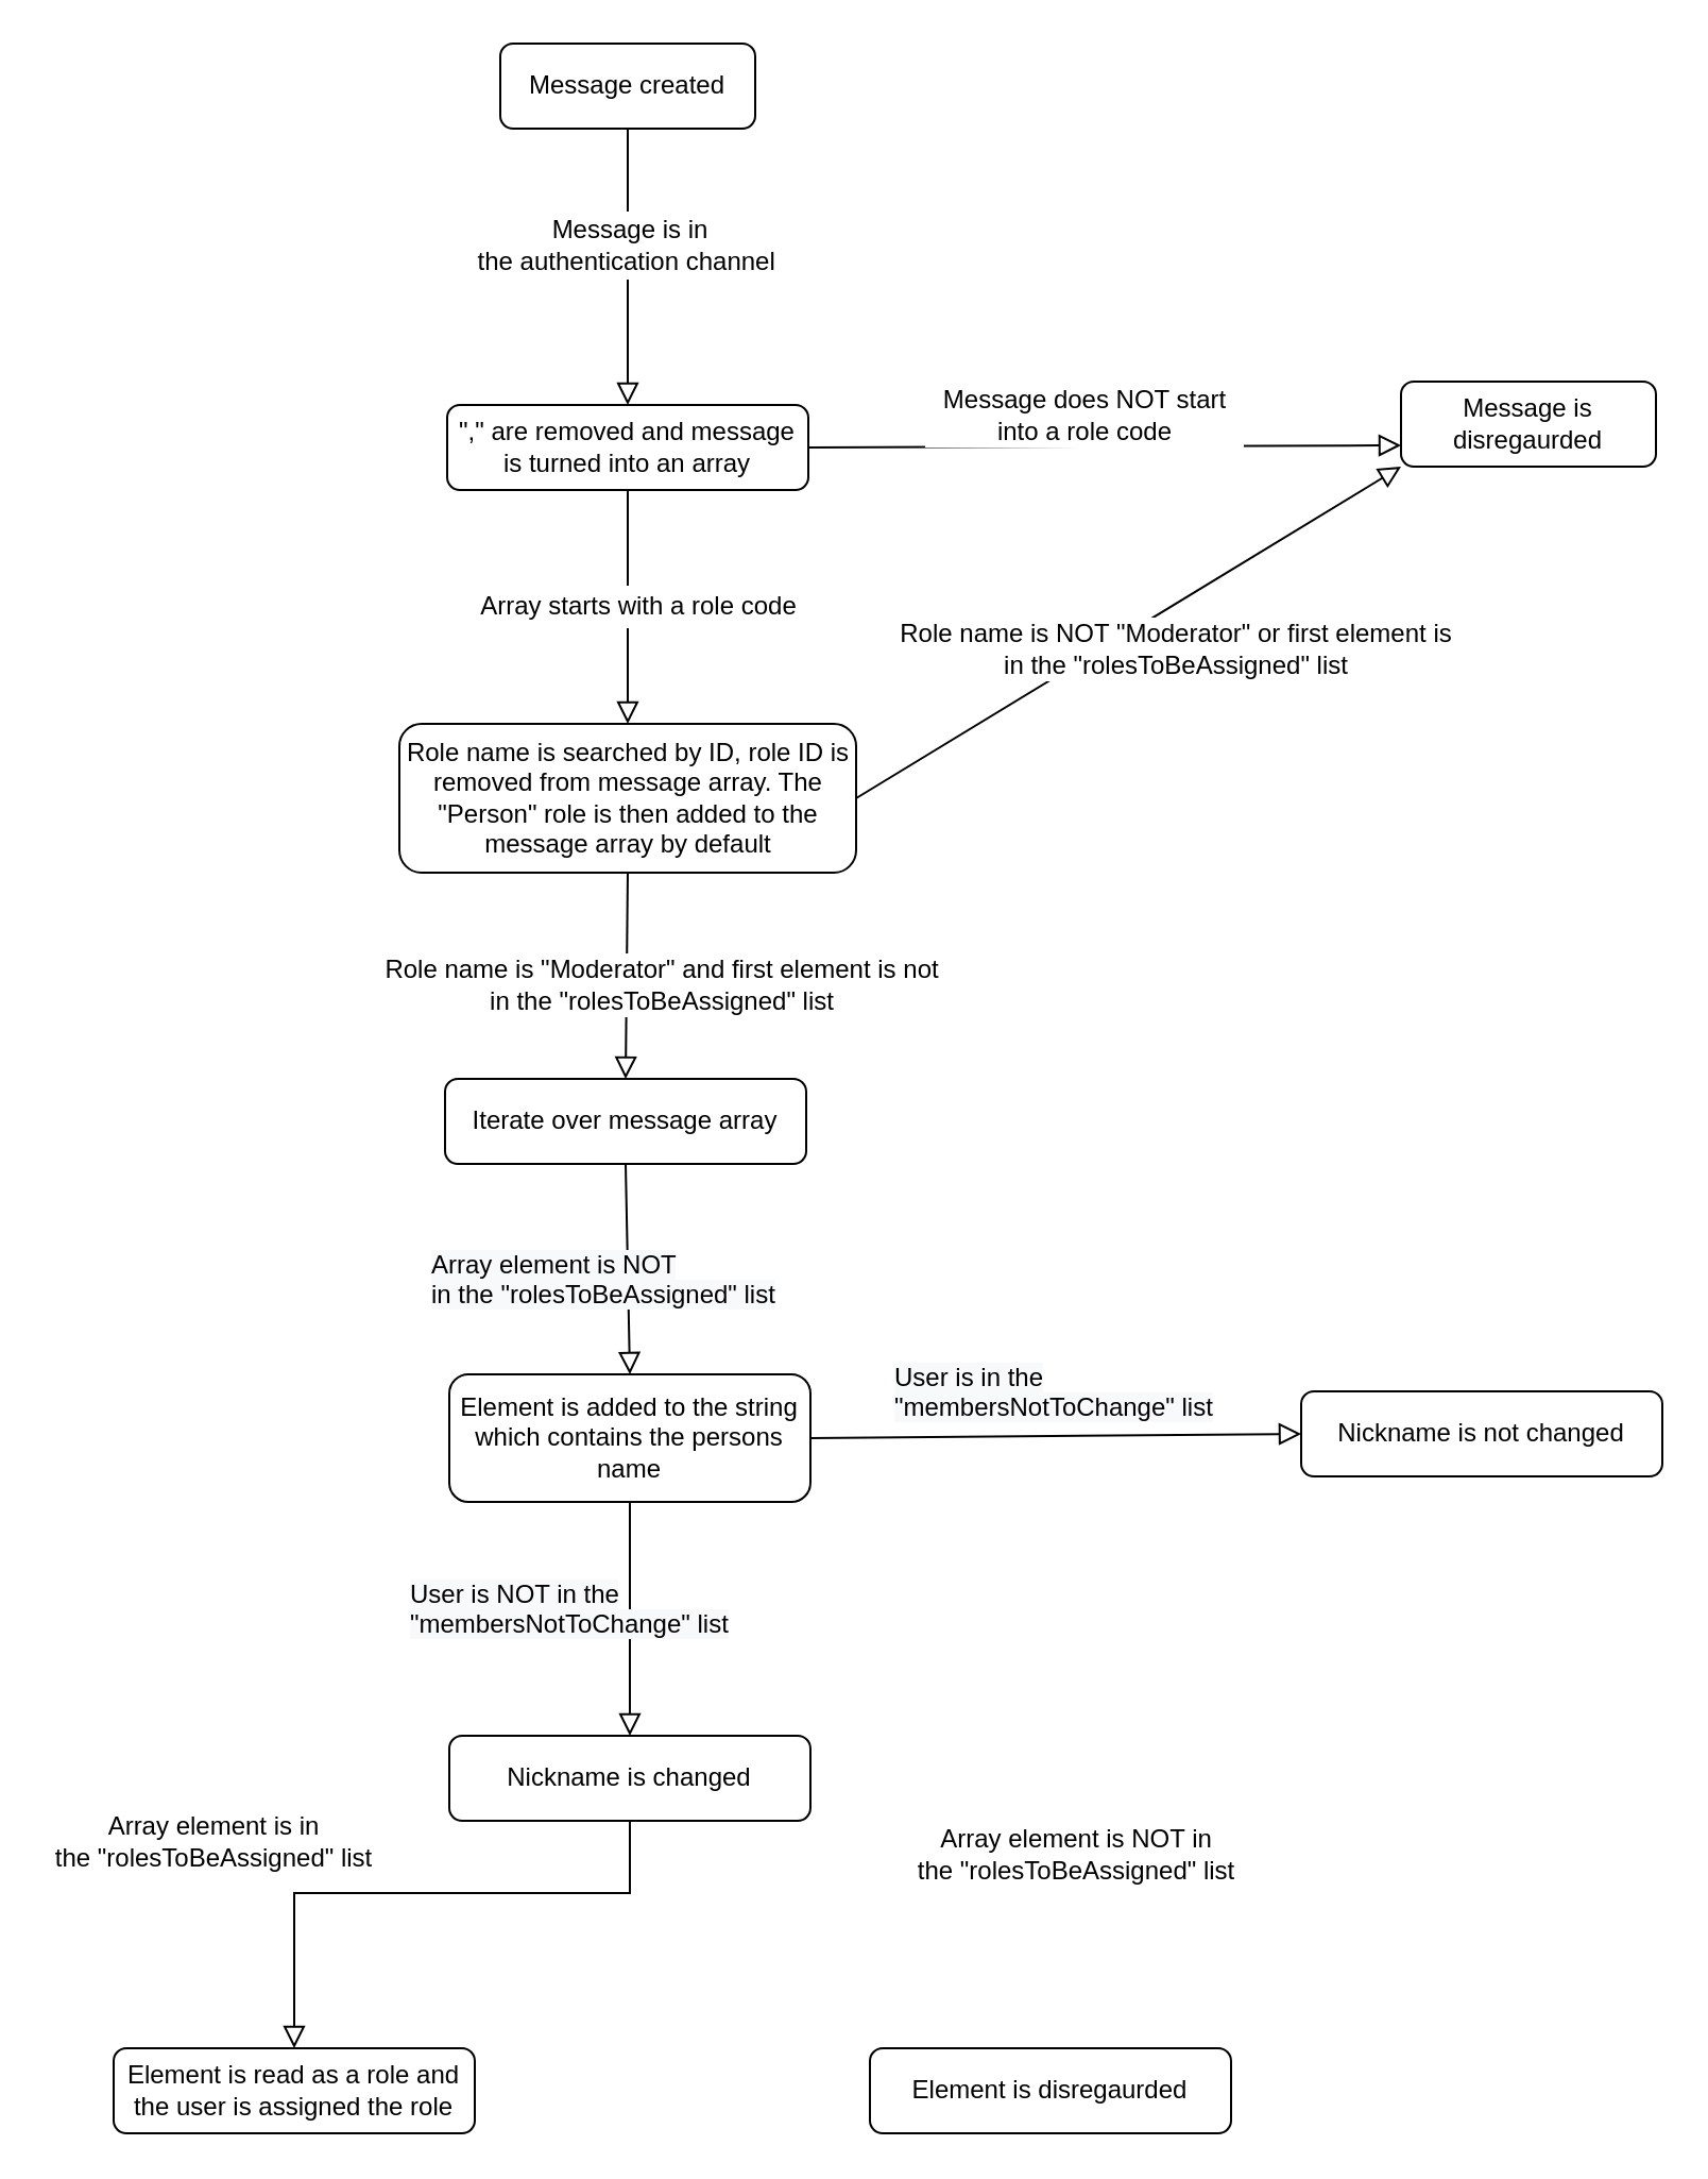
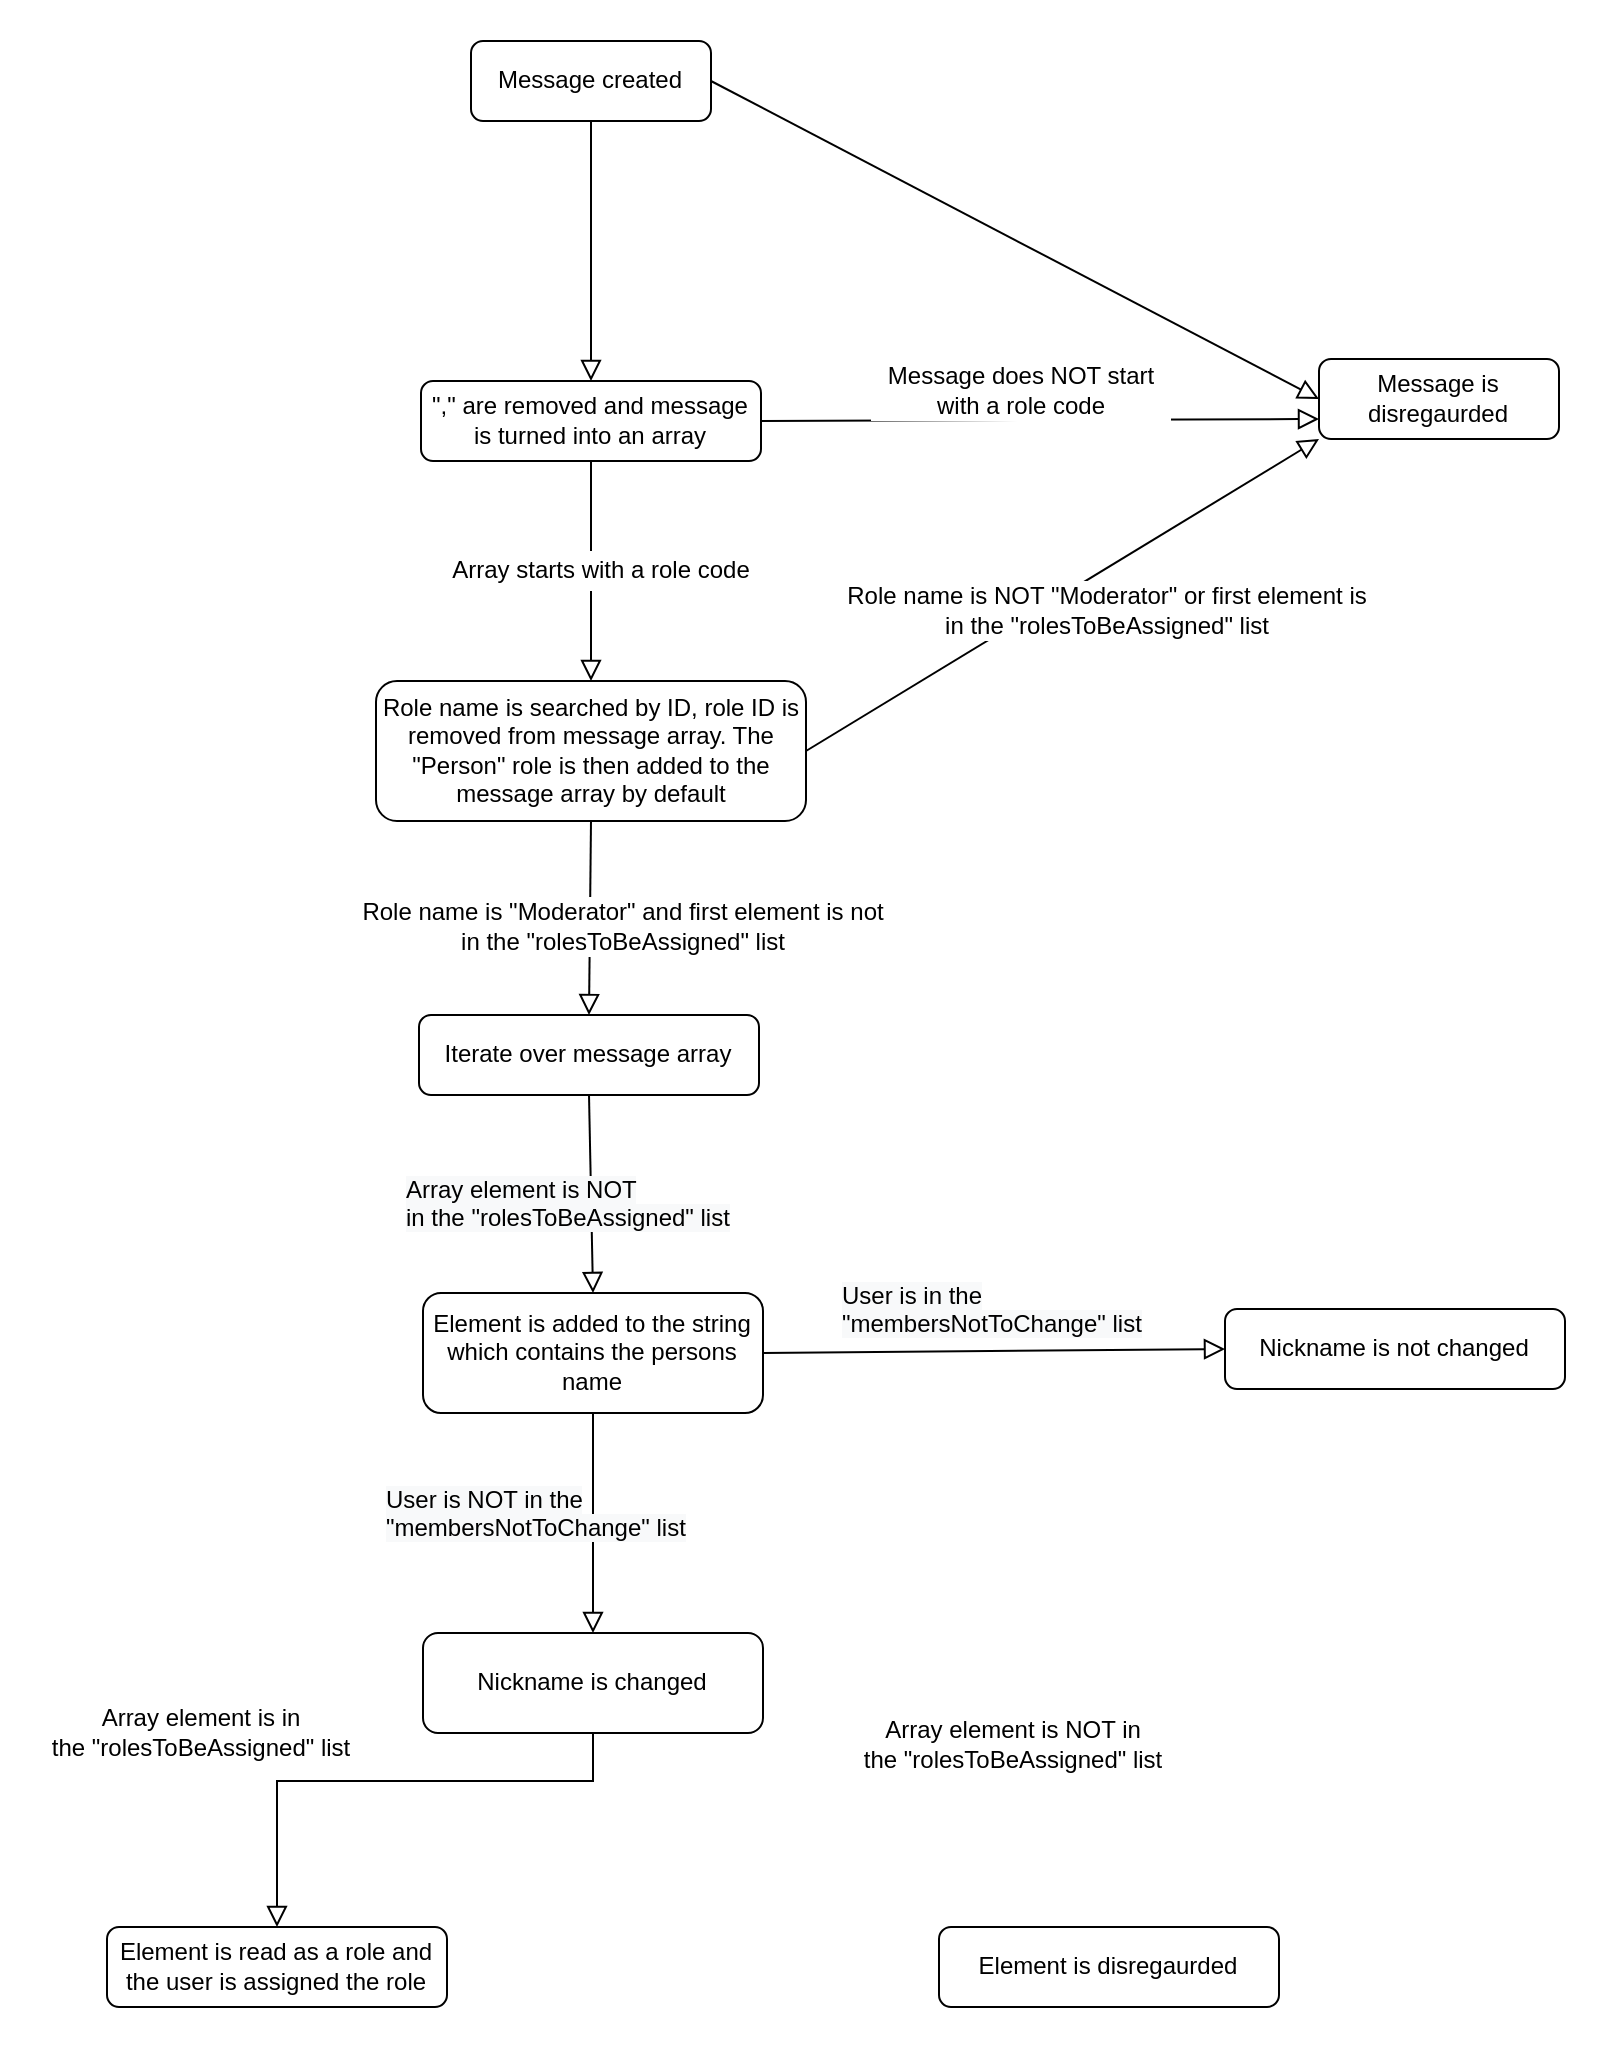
  <mxCell id="0" />
  <mxCell id="1" parent="0" />
  <mxCell id="2" value="" style="rounded=0;html=1;jettySize=auto;orthogonalLoop=1;fontSize=11;endArrow=block;endFill=0;endSize=8;strokeWidth=1;shadow=0;labelBackgroundColor=none;entryX=0.5;entryY=0;entryDx=0;entryDy=0;" parent="1" source="3" target="4" edge="1"><mxGeometry relative="1" as="geometry"><mxPoint x="295" y="130" as="targetPoint" /></mxGeometry></mxCell>
  <mxCell id="3" value="Message created" style="rounded=1;whiteSpace=wrap;html=1;fontSize=12;glass=0;strokeWidth=1;shadow=0;" parent="1" vertex="1"><mxGeometry x="235" y="20" width="120" height="40" as="geometry" /></mxCell>
  <mxCell id="4" value="&quot;,&quot; are removed and message is turned into an array" style="rounded=1;whiteSpace=wrap;html=1;fontSize=12;glass=0;strokeWidth=1;shadow=0;" parent="1" vertex="1"><mxGeometry x="210" y="190" width="170" height="40" as="geometry" /></mxCell>
+ <mxCell id="5" value="" style="rounded=0;html=1;jettySize=auto;orthogonalLoop=1;fontSize=11;endArrow=block;endFill=0;endSize=8;strokeWidth=1;shadow=0;labelBackgroundColor=none;exitX=1;exitY=0.5;exitDx=0;exitDy=0;entryX=0;entryY=0.5;entryDx=0;entryDy=0;" parent="1" source="3" target="8" edge="1"><mxGeometry relative="1" as="geometry"><mxPoint x="199" y="69" as="sourcePoint" /><mxPoint x="419" y="39" as="targetPoint" /></mxGeometry></mxCell>
  <mxCell id="6" value="&lt;span style=&quot;color: rgba(0 , 0 , 0 , 0) ; font-family: monospace ; font-size: 0px&quot;&gt;Mess&lt;/span&gt;" style="text;html=1;align=center;verticalAlign=middle;resizable=0;points=[];autosize=1;strokeColor=none;fillColor=none;" parent="1" vertex="1"><mxGeometry x="475" y="130" width="20" height="20" as="geometry" /></mxCell>
- <mxCell id="7" value="Message is in &lt;br&gt;the authentication channel&amp;nbsp;" style="text;html=1;align=center;verticalAlign=middle;resizable=0;points=[];autosize=1;strokeColor=none;fillColor=white;" parent="1" vertex="1"><mxGeometry x="219" y="99" width="153" height="32" as="geometry" /></mxCell>
  <mxCell id="8" value="Message is disregaurded" style="rounded=1;whiteSpace=wrap;html=1;fontSize=12;glass=0;strokeWidth=1;shadow=0;" parent="1" vertex="1"><mxGeometry x="659" y="179" width="120" height="40" as="geometry" /></mxCell>
  <mxCell id="9" value="" style="rounded=0;html=1;jettySize=auto;orthogonalLoop=1;fontSize=11;endArrow=block;endFill=0;endSize=8;strokeWidth=1;shadow=0;labelBackgroundColor=none;exitX=0.5;exitY=1;exitDx=0;exitDy=0;entryX=0.5;entryY=0;entryDx=0;entryDy=0;" parent="1" source="4" target="10" edge="1"><mxGeometry relative="1" as="geometry"><mxPoint x="305" y="70" as="sourcePoint" /><mxPoint x="295" y="320" as="targetPoint" /></mxGeometry></mxCell>
  <mxCell id="10" value="Role name is searched by ID, role ID is removed from message array. The &quot;Person&quot; role is then added to the message array by default" style="rounded=1;whiteSpace=wrap;html=1;fontSize=12;glass=0;strokeWidth=1;shadow=0;" parent="1" vertex="1"><mxGeometry x="187.5" y="340" width="215" height="70" as="geometry" /></mxCell>
  <mxCell id="11" value="Array starts with a role code" style="text;html=1;align=center;verticalAlign=middle;resizable=0;points=[];autosize=1;strokeColor=none;fillColor=white;" parent="1" vertex="1"><mxGeometry x="210" y="275" width="180" height="20" as="geometry" /></mxCell>
  <mxCell id="12" value="" style="rounded=0;html=1;jettySize=auto;orthogonalLoop=1;fontSize=11;endArrow=block;endFill=0;endSize=8;strokeWidth=1;shadow=0;labelBackgroundColor=none;exitX=0.5;exitY=1;exitDx=0;exitDy=0;entryX=0.5;entryY=0;entryDx=0;entryDy=0;" parent="1" target="13" edge="1" source="10"><mxGeometry relative="1" as="geometry"><mxPoint x="339.5" y="414" as="sourcePoint" /><mxPoint x="231" y="504" as="targetPoint" /></mxGeometry></mxCell>
  <mxCell id="13" value="Iterate over message array" style="rounded=1;whiteSpace=wrap;html=1;fontSize=12;glass=0;strokeWidth=1;shadow=0;" parent="1" vertex="1"><mxGeometry x="209" y="507" width="170" height="40" as="geometry" /></mxCell>
  <mxCell id="14" value="Role name is &quot;Moderator&quot; and first element is not &lt;br&gt;in the &quot;rolesToBeAssigned&quot; list" style="text;html=1;align=center;verticalAlign=middle;resizable=0;points=[];autosize=1;strokeColor=none;fillColor=white;" parent="1" vertex="1"><mxGeometry x="171" y="448" width="280" height="30" as="geometry" /></mxCell>
  <mxCell id="15" value="" style="rounded=0;html=1;jettySize=auto;orthogonalLoop=1;fontSize=11;endArrow=block;endFill=0;endSize=8;strokeWidth=1;shadow=0;labelBackgroundColor=none;exitX=0.5;exitY=1;exitDx=0;exitDy=0;entryX=0.5;entryY=0;entryDx=0;entryDy=0;" parent="1" source="13" target="16" edge="1"><mxGeometry relative="1" as="geometry"><mxPoint x="400" y="667" as="sourcePoint" /><mxPoint x="290" y="707" as="targetPoint" /></mxGeometry></mxCell>
  <mxCell id="16" value="Element is added to the string which contains the persons name" style="rounded=1;whiteSpace=wrap;html=1;fontSize=12;glass=0;strokeWidth=1;shadow=0;" parent="1" vertex="1"><mxGeometry x="211" y="646" width="170" height="60" as="geometry" /></mxCell>
  <mxCell id="17" value="Element is read as a role and the user is assigned the role" style="rounded=1;whiteSpace=wrap;html=1;fontSize=12;glass=0;strokeWidth=1;shadow=0;" parent="1" vertex="1"><mxGeometry x="53" y="963" width="170" height="40" as="geometry" /></mxCell>
  <mxCell id="18" value="" style="rounded=0;html=1;jettySize=auto;orthogonalLoop=1;fontSize=11;endArrow=block;endFill=0;endSize=8;strokeWidth=1;shadow=0;labelBackgroundColor=none;exitX=0.5;exitY=1;exitDx=0;exitDy=0;entryX=0.5;entryY=0;entryDx=0;entryDy=0;" parent="1" source="25" target="17" edge="1"><mxGeometry relative="1" as="geometry"><mxPoint x="401" y="566" as="sourcePoint" /><mxPoint x="316" y="666" as="targetPoint" /><Array as="points"><mxPoint x="296" y="890" /><mxPoint x="138" y="890" /></Array></mxGeometry></mxCell>
  <mxCell id="19" value="Array element is in &lt;br&gt;the &quot;rolesToBeAssigned&quot; list" style="text;html=1;align=center;verticalAlign=middle;resizable=0;points=[];autosize=1;strokeColor=none;fillColor=white;" parent="1" vertex="1"><mxGeometry x="20" y="851" width="160" height="30" as="geometry" /></mxCell>
  <mxCell id="20" value="&lt;span style=&quot;color: rgb(0 , 0 , 0) ; font-family: &amp;#34;helvetica&amp;#34; ; font-size: 12px ; font-style: normal ; font-weight: 400 ; letter-spacing: normal ; text-align: center ; text-indent: 0px ; text-transform: none ; word-spacing: 0px ; background-color: rgb(248 , 249 , 250) ; display: inline ; float: none&quot;&gt;Array element is NOT &lt;br&gt;in the &quot;rolesToBeAssigned&quot; list&lt;/span&gt;" style="text;whiteSpace=wrap;html=1;fontSize=12;fontFamily=Helvetica;fontColor=default;" parent="1" vertex="1"><mxGeometry x="201" y="581" width="180" height="40" as="geometry" /></mxCell>
  <mxCell id="21" value="Nickname is not changed" style="rounded=1;whiteSpace=wrap;html=1;fontSize=12;glass=0;strokeWidth=1;shadow=0;" parent="1" vertex="1"><mxGeometry x="612" y="654" width="170" height="40" as="geometry" /></mxCell>
  <mxCell id="22" value="" style="rounded=0;html=1;jettySize=auto;orthogonalLoop=1;fontSize=11;endArrow=block;endFill=0;endSize=8;strokeWidth=1;shadow=0;labelBackgroundColor=none;exitX=1;exitY=0.5;exitDx=0;exitDy=0;entryX=0;entryY=0.5;entryDx=0;entryDy=0;" parent="1" source="16" target="21" edge="1"><mxGeometry relative="1" as="geometry"><mxPoint x="313" y="766" as="sourcePoint" /><mxPoint x="570" y="708" as="targetPoint" /></mxGeometry></mxCell>
  <mxCell id="23" value="&lt;span style=&quot;color: rgb(0 , 0 , 0) ; font-family: &amp;#34;helvetica&amp;#34; ; font-size: 12px ; font-style: normal ; font-weight: 400 ; letter-spacing: normal ; text-align: center ; text-indent: 0px ; text-transform: none ; word-spacing: 0px ; background-color: rgb(248 , 249 , 250) ; display: inline ; float: none&quot;&gt;User is in the &lt;br&gt;&quot;membersNotToChange&quot; list&lt;/span&gt;" style="text;whiteSpace=wrap;html=1;fontSize=12;fontFamily=Helvetica;fontColor=default;" parent="1" vertex="1"><mxGeometry x="419" y="634" width="160" height="40" as="geometry" /></mxCell>
  <mxCell id="24" value="" style="rounded=0;html=1;jettySize=auto;orthogonalLoop=1;fontSize=11;endArrow=block;endFill=0;endSize=8;strokeWidth=1;shadow=0;labelBackgroundColor=none;exitX=0.5;exitY=1;exitDx=0;exitDy=0;entryX=0.5;entryY=0;entryDx=0;entryDy=0;" parent="1" source="16" target="25" edge="1"><mxGeometry relative="1" as="geometry"><mxPoint x="416" y="756" as="sourcePoint" /><mxPoint x="296" y="796" as="targetPoint" /></mxGeometry></mxCell>
- <mxCell id="25" value="Nickname is changed" style="rounded=1;whiteSpace=wrap;html=1;fontSize=12;glass=0;strokeWidth=1;shadow=0;" parent="1" vertex="1"><mxGeometry x="211" y="816" width="170" height="40" as="geometry" /></mxCell>
+ <mxCell id="25" value="Nickname is changed" style="rounded=1;whiteSpace=wrap;html=1;fontSize=12;glass=0;strokeWidth=1;shadow=0;" parent="1" vertex="1"><mxGeometry x="211" y="816" width="170" height="50" as="geometry" /></mxCell>
  <mxCell id="26" value="&lt;span style=&quot;color: rgb(0 , 0 , 0) ; font-family: &amp;#34;helvetica&amp;#34; ; font-size: 12px ; font-style: normal ; font-weight: 400 ; letter-spacing: normal ; text-align: center ; text-indent: 0px ; text-transform: none ; word-spacing: 0px ; background-color: rgb(248 , 249 , 250) ; display: inline ; float: none&quot;&gt;User is NOT in the &lt;br&gt;&quot;membersNotToChange&quot; list&lt;/span&gt;" style="text;whiteSpace=wrap;html=1;fontSize=12;fontFamily=Helvetica;fontColor=default;" parent="1" vertex="1"><mxGeometry x="191" y="736" width="160" height="40" as="geometry" /></mxCell>
  <mxCell id="27" value="" style="rounded=0;html=1;jettySize=auto;orthogonalLoop=1;fontSize=11;endArrow=block;endFill=0;endSize=8;strokeWidth=1;shadow=0;labelBackgroundColor=none;exitX=1;exitY=0.5;exitDx=0;exitDy=0;entryX=0;entryY=0.75;entryDx=0;entryDy=0;" parent="1" source="4" target="8" edge="1"><mxGeometry relative="1" as="geometry"><mxPoint x="199" y="239" as="sourcePoint" /><mxPoint x="199" y="349" as="targetPoint" /></mxGeometry></mxCell>
- <mxCell id="28" value="Message does NOT start&lt;br&gt;into a role code" style="text;html=1;align=center;verticalAlign=middle;resizable=0;points=[];autosize=1;strokeColor=none;fillColor=white;" parent="1" vertex="1"><mxGeometry x="435" y="180" width="150" height="30" as="geometry" /></mxCell>
+ <mxCell id="28" value="Message does NOT start&lt;br&gt;with a role code" style="text;html=1;align=center;verticalAlign=middle;resizable=0;points=[];autosize=1;strokeColor=none;fillColor=white;" parent="1" vertex="1"><mxGeometry x="435" y="180" width="150" height="30" as="geometry" /></mxCell>
  <mxCell id="29" value="" style="rounded=0;html=1;jettySize=auto;orthogonalLoop=1;fontSize=11;endArrow=block;endFill=0;endSize=8;strokeWidth=1;shadow=0;labelBackgroundColor=none;entryX=0;entryY=1;entryDx=0;entryDy=0;exitX=1;exitY=0.5;exitDx=0;exitDy=0;" parent="1" source="10" target="8" edge="1"><mxGeometry relative="1" as="geometry"><mxPoint x="579" y="299" as="sourcePoint" /><mxPoint x="669" y="259" as="targetPoint" /></mxGeometry></mxCell>
  <mxCell id="30" value="Role name is NOT &quot;Moderator&quot; or first element is&lt;br&gt;in the &quot;rolesToBeAssigned&quot; list" style="text;html=1;align=center;verticalAlign=middle;resizable=0;points=[];autosize=1;strokeColor=none;fillColor=white;" parent="1" vertex="1"><mxGeometry x="413" y="290" width="280" height="30" as="geometry" /></mxCell>
  <mxCell id="31" value="Array element is NOT in &lt;br&gt;the &quot;rolesToBeAssigned&quot; list" style="text;html=1;align=center;verticalAlign=middle;resizable=0;points=[];autosize=1;strokeColor=none;fillColor=white;" vertex="1" parent="1"><mxGeometry x="426" y="856" width="159" height="32" as="geometry" /></mxCell>
- <mxCell id="32" value="Element is disregaurded" style="rounded=1;whiteSpace=wrap;html=1;fontSize=12;glass=0;strokeWidth=1;shadow=0;" vertex="1" parent="1"><mxGeometry x="409" y="963" width="170" height="40" as="geometry" /></mxCell>
+ <mxCell id="32" value="Element is disregaurded" style="rounded=1;whiteSpace=wrap;html=1;fontSize=12;glass=0;strokeWidth=1;shadow=0;" vertex="1" parent="1"><mxGeometry x="469" y="963" width="170" height="40" as="geometry" /></mxCell>
